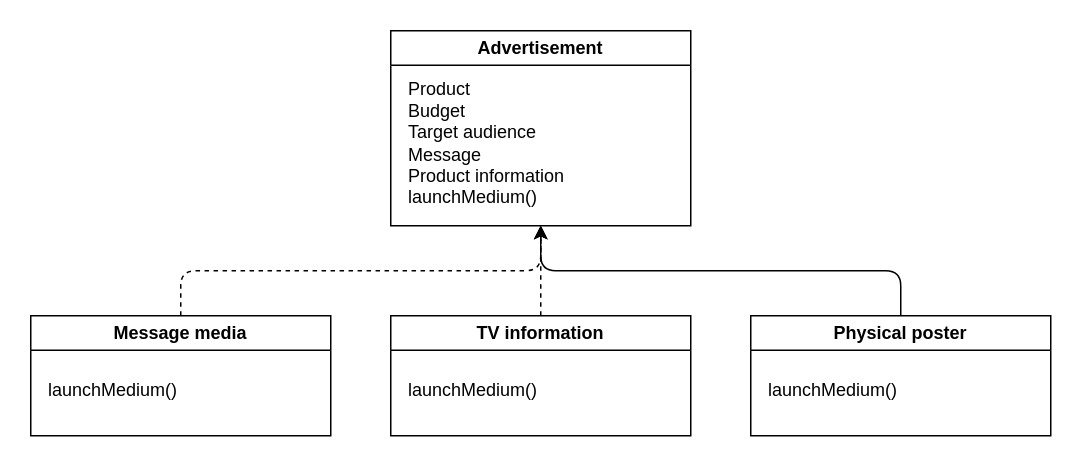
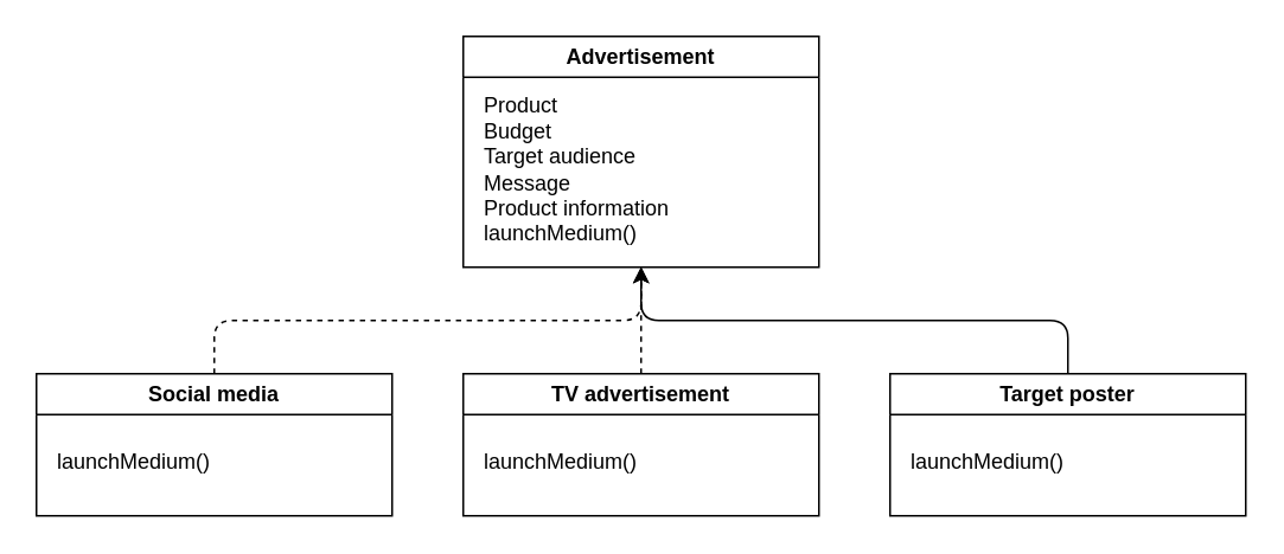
  <mxCell id="0" />
  <mxCell id="1" parent="0" />
  <mxCell id="2" value="Advertisement" style="swimlane;whiteSpace=wrap;html=1;" vertex="1" parent="1"><mxGeometry x="260" y="20" width="200" height="130" as="geometry" /></mxCell>
  <mxCell id="3" value="Product&lt;br&gt;Budget&lt;br&gt;Target audience&lt;br&gt;Message&lt;br&gt;Product information&lt;br&gt;launchMedium()" style="text;html=1;align=left;verticalAlign=middle;resizable=0;points=[];autosize=1;strokeColor=none;fillColor=none;" vertex="1" parent="2"><mxGeometry x="10" y="25" width="130" height="100" as="geometry" /></mxCell>
  <mxCell id="4" style="edgeStyle=none;html=1;entryX=0.5;entryY=1;entryDx=0;entryDy=0;exitX=0.5;exitY=0;exitDx=0;exitDy=0;dashed=1;" edge="1" parent="1" source="5" target="2"><mxGeometry relative="1" as="geometry"><Array as="points"><mxPoint x="120" y="180" /><mxPoint x="360" y="180" /></Array></mxGeometry></mxCell>
- <mxCell id="5" value="Message media" style="swimlane;whiteSpace=wrap;html=1;" vertex="1" parent="1"><mxGeometry x="20" y="210" width="200" height="80" as="geometry" /></mxCell>
+ <mxCell id="5" value="Social media" style="swimlane;whiteSpace=wrap;html=1;" vertex="1" parent="1"><mxGeometry x="20" y="210" width="200" height="80" as="geometry" /></mxCell>
  <mxCell id="6" value="launchMedium()" style="text;html=1;align=left;verticalAlign=middle;resizable=0;points=[];autosize=1;strokeColor=none;fillColor=none;" vertex="1" parent="5"><mxGeometry x="10" y="35" width="110" height="30" as="geometry" /></mxCell>
  <mxCell id="7" style="edgeStyle=none;html=1;entryX=0.5;entryY=1;entryDx=0;entryDy=0;dashed=1;" edge="1" parent="1" source="8" target="2"><mxGeometry relative="1" as="geometry" /></mxCell>
- <mxCell id="8" value="TV information" style="swimlane;whiteSpace=wrap;html=1;" vertex="1" parent="1"><mxGeometry x="260" y="210" width="200" height="80" as="geometry" /></mxCell>
+ <mxCell id="8" value="TV advertisement" style="swimlane;whiteSpace=wrap;html=1;" vertex="1" parent="1"><mxGeometry x="260" y="210" width="200" height="80" as="geometry" /></mxCell>
  <mxCell id="9" value="launchMedium()" style="text;html=1;align=left;verticalAlign=middle;resizable=0;points=[];autosize=1;strokeColor=none;fillColor=none;" vertex="1" parent="8"><mxGeometry x="10" y="35" width="110" height="30" as="geometry" /></mxCell>
  <mxCell id="10" style="edgeStyle=none;html=1;" edge="1" parent="1" source="11"><mxGeometry relative="1" as="geometry"><mxPoint x="360" y="150" as="targetPoint" /><Array as="points"><mxPoint x="600" y="180" /><mxPoint x="360" y="180" /></Array></mxGeometry></mxCell>
- <mxCell id="11" value="Physical poster" style="swimlane;whiteSpace=wrap;html=1;" vertex="1" parent="1"><mxGeometry x="500" y="210" width="200" height="80" as="geometry" /></mxCell>
+ <mxCell id="11" value="Target poster" style="swimlane;whiteSpace=wrap;html=1;" vertex="1" parent="1"><mxGeometry x="500" y="210" width="200" height="80" as="geometry" /></mxCell>
  <mxCell id="12" value="launchMedium()" style="text;html=1;align=left;verticalAlign=middle;resizable=0;points=[];autosize=1;strokeColor=none;fillColor=none;" vertex="1" parent="11"><mxGeometry x="10" y="35" width="110" height="30" as="geometry" /></mxCell>
